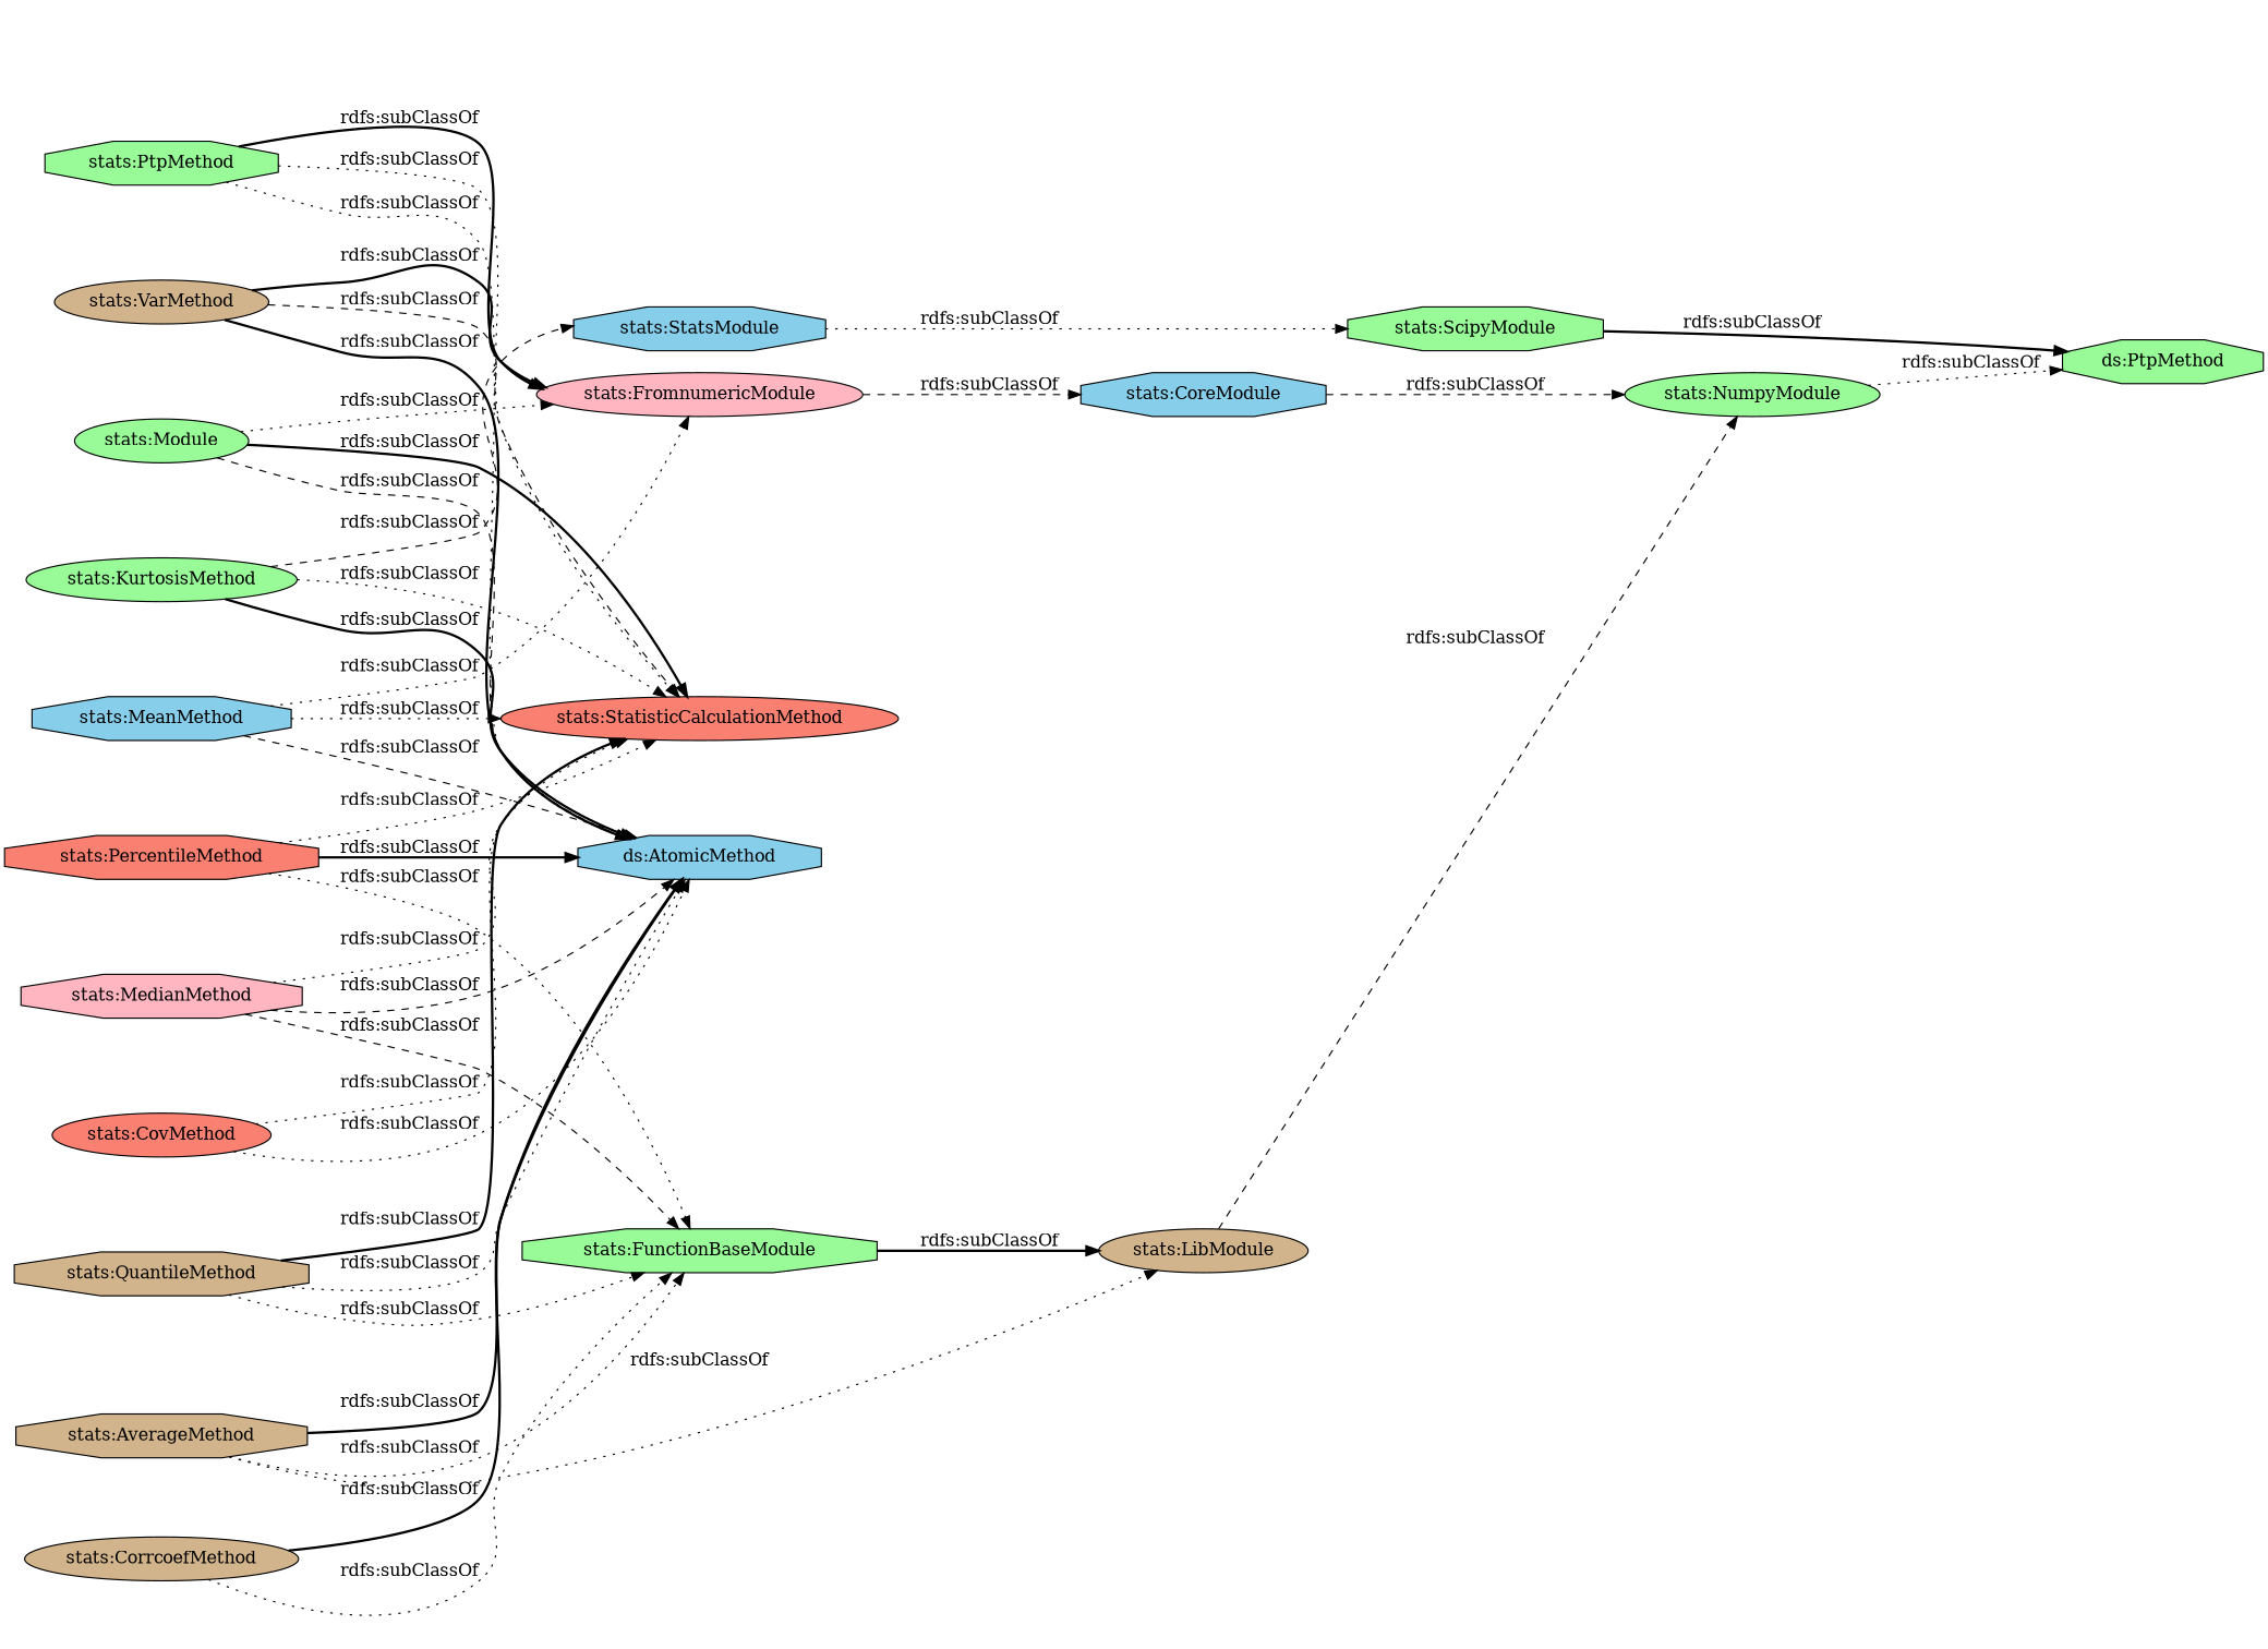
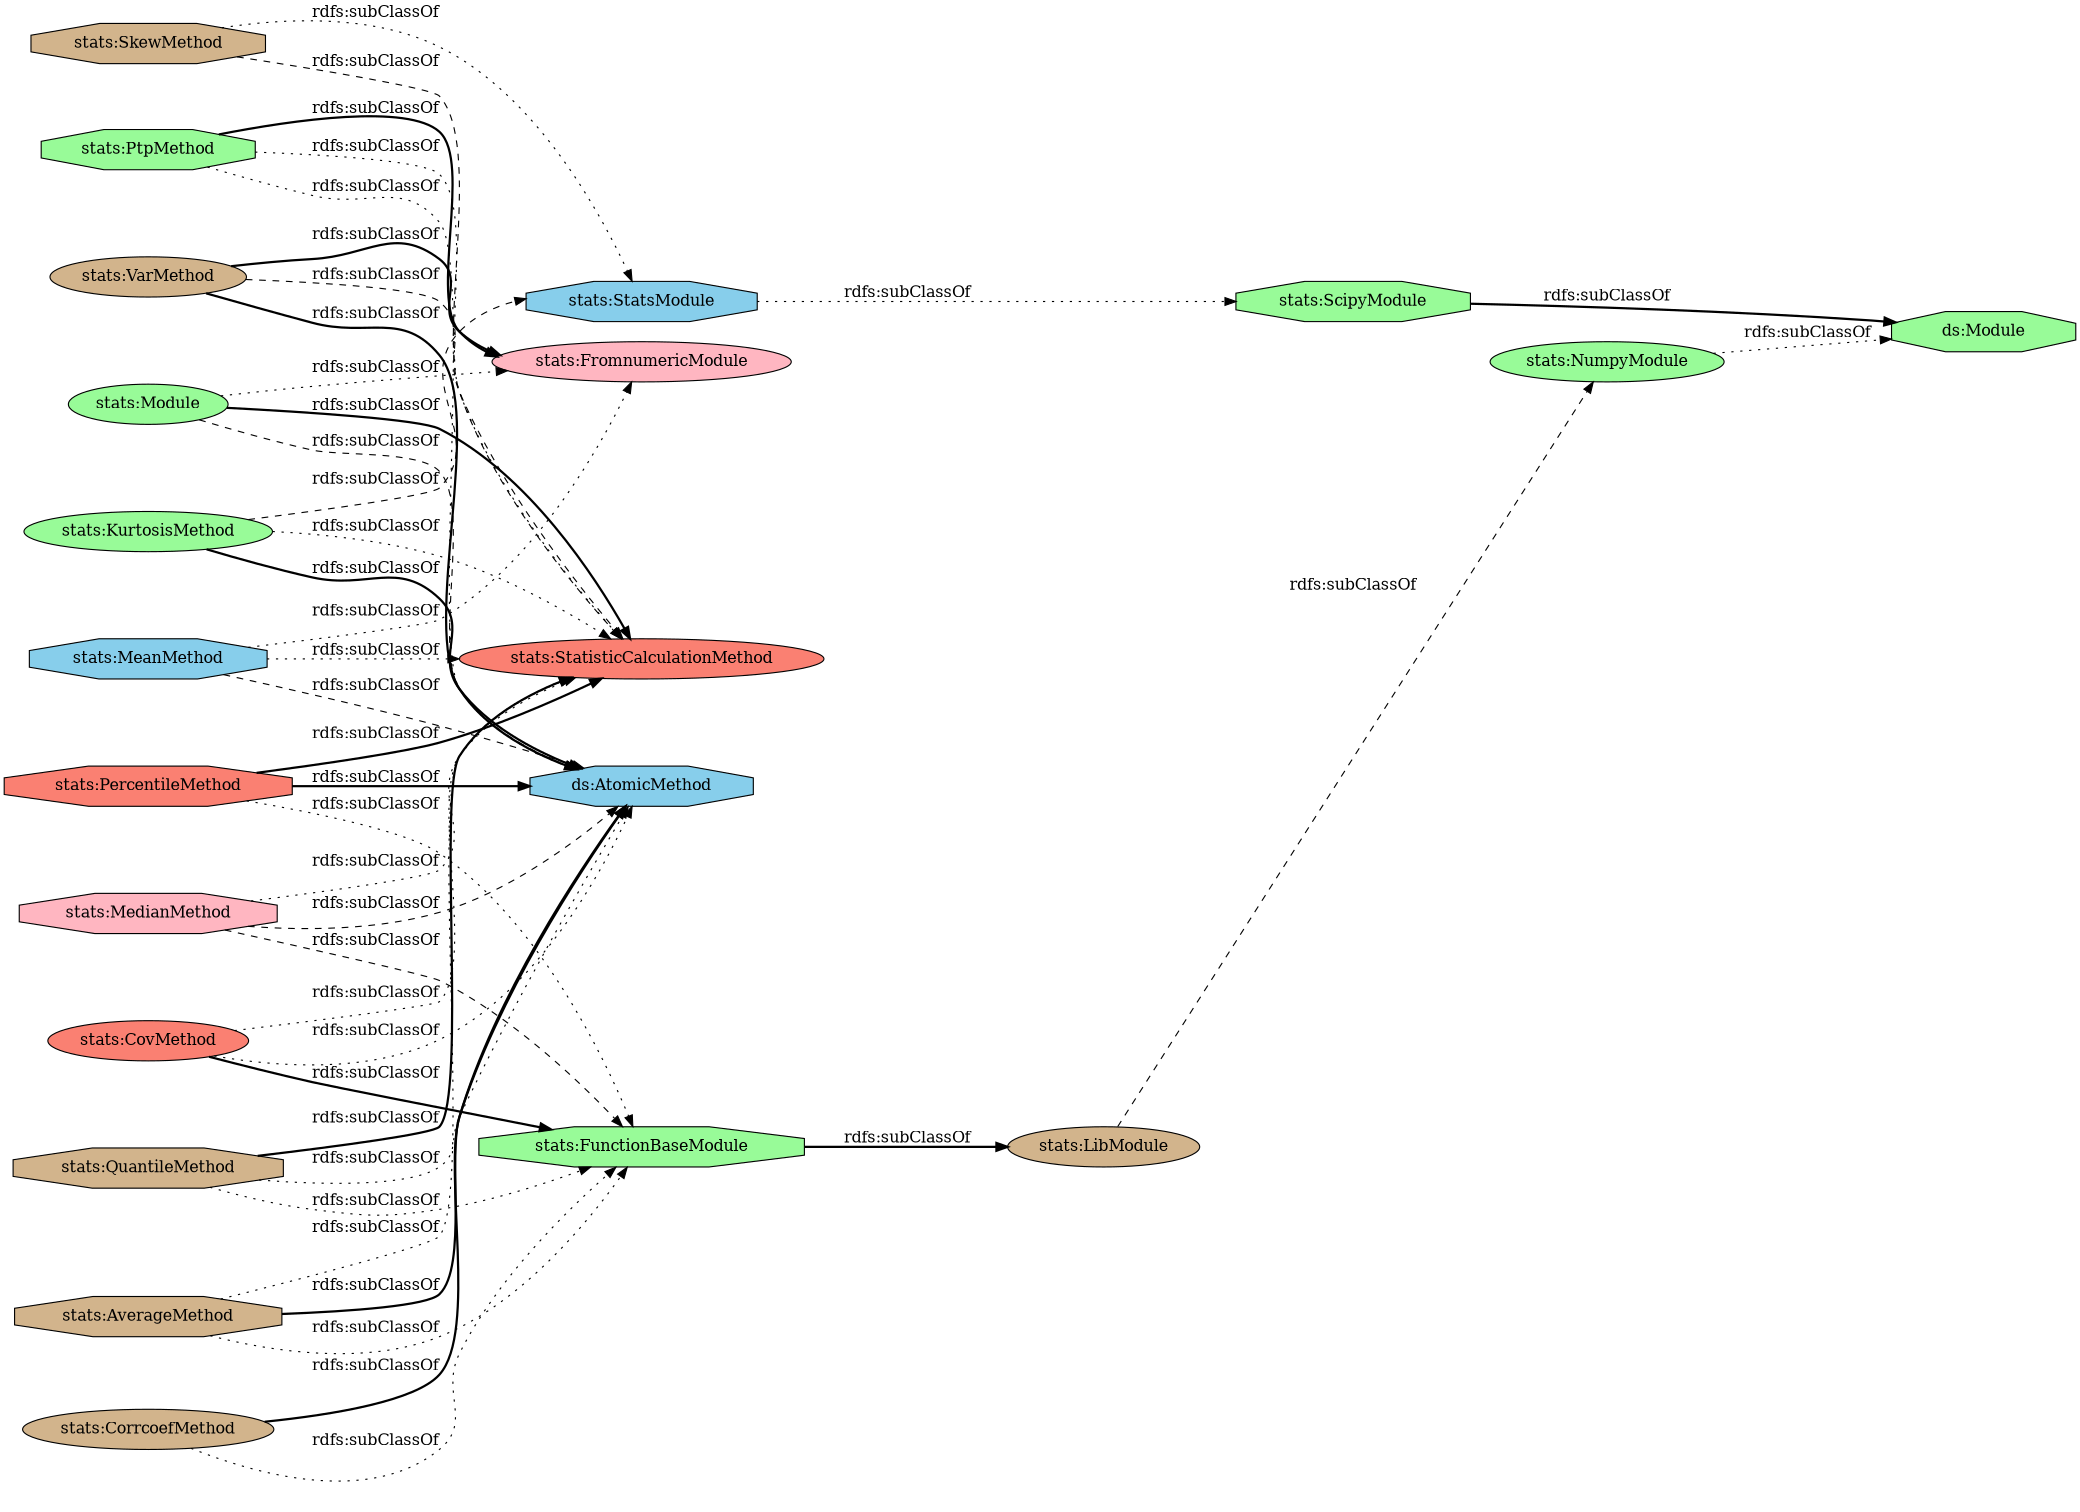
  digraph {
    rankdir=LR
    node [color=black fillcolor=palegreen shape=octagon style=filled]
    edge [style=dotted]
    "stats:KurtosisMethod" [shape=ellipse]
    "stats:StatsModule" [fillcolor=skyblue]
    "stats:StatisticCalculationMethod" [fillcolor=salmon shape=ellipse]
    "ds:AtomicMethod" [fillcolor=skyblue]
    "stats:ScipyModule"
    "stats:MedianMethod" [fillcolor=lightpink]
    "stats:FunctionBaseModule"
    "stats:LibModule" [fillcolor=tan shape=ellipse]
    "stats:NumpyModule" [shape=ellipse]
-   "stats:CoreModule" [fillcolor=skyblue]
-   "ds:Module" [label="ds:PtpMethod"]
+   "ds:Module"
    "stats:CovMethod" [fillcolor=salmon shape=ellipse]
    "stats:VarMethod" [fillcolor=tan shape=ellipse]
    "stats:FromnumericModule" [fillcolor=lightpink shape=ellipse]
    "stats:PtpMethod"
    "stats:QuantileMethod" [fillcolor=tan]
    "stats:AverageMethod" [fillcolor=tan]
    "stats:PercentileMethod" [fillcolor=salmon]
    n19 [label="stats:Module" shape=ellipse]
    "stats:MeanMethod" [fillcolor=skyblue]
    "stats:CorrcoefMethod" [fillcolor=tan shape=ellipse]
+   "stats:SkewMethod" [fillcolor=tan]
    "stats:KurtosisMethod" -> "stats:StatsModule" [label="rdfs:subClassOf" style=dashed]
    "stats:KurtosisMethod" -> "stats:StatisticCalculationMethod" [label="rdfs:subClassOf"]
    "stats:KurtosisMethod" -> "ds:AtomicMethod" [label="rdfs:subClassOf" style=bold]
    "stats:StatsModule" -> "stats:ScipyModule" [label="rdfs:subClassOf"]
    "stats:ScipyModule" -> "ds:Module" [label="rdfs:subClassOf" style=bold]
    "stats:MedianMethod" -> "stats:StatisticCalculationMethod" [label="rdfs:subClassOf"]
    "stats:MedianMethod" -> "ds:AtomicMethod" [label="rdfs:subClassOf" style=dashed]
    "stats:MedianMethod" -> "stats:FunctionBaseModule" [label="rdfs:subClassOf" style=dashed]
    "stats:FunctionBaseModule" -> "stats:LibModule" [label="rdfs:subClassOf" style=bold]
    "stats:LibModule" -> "stats:NumpyModule" [label="rdfs:subClassOf" style=dashed]
    "stats:NumpyModule" -> "ds:Module" [label="rdfs:subClassOf"]
-   "stats:CoreModule" -> "stats:NumpyModule" [label="rdfs:subClassOf" style=dashed]
    "stats:CovMethod" -> "stats:StatisticCalculationMethod" [label="rdfs:subClassOf"]
    "stats:CovMethod" -> "ds:AtomicMethod" [label="rdfs:subClassOf"]
+   "stats:CovMethod" -> "stats:FunctionBaseModule" [label="rdfs:subClassOf" style=bold]
    "stats:VarMethod" -> "stats:StatisticCalculationMethod" [label="rdfs:subClassOf" style=dashed]
    "stats:VarMethod" -> "ds:AtomicMethod" [label="rdfs:subClassOf" style=bold]
    "stats:VarMethod" -> "stats:FromnumericModule" [label="rdfs:subClassOf" style=bold]
-   "stats:FromnumericModule" -> "stats:CoreModule" [label="rdfs:subClassOf" style=dashed]
    "stats:PtpMethod" -> "stats:StatisticCalculationMethod" [label="rdfs:subClassOf"]
    "stats:PtpMethod" -> "ds:AtomicMethod" [label="rdfs:subClassOf"]
    "stats:PtpMethod" -> "stats:FromnumericModule" [label="rdfs:subClassOf" style=bold]
    "stats:QuantileMethod" -> "stats:StatisticCalculationMethod" [label="rdfs:subClassOf" style=bold]
    "stats:QuantileMethod" -> "ds:AtomicMethod" [label="rdfs:subClassOf"]
    "stats:QuantileMethod" -> "stats:FunctionBaseModule" [label="rdfs:subClassOf"]
-   "stats:AverageMethod" -> "stats:LibModule" [label="rdfs:subClassOf"]
+   "stats:AverageMethod" -> "stats:StatisticCalculationMethod" [label="rdfs:subClassOf"]
    "stats:AverageMethod" -> "ds:AtomicMethod" [label="rdfs:subClassOf" style=bold]
    "stats:AverageMethod" -> "stats:FunctionBaseModule" [label="rdfs:subClassOf"]
-   "stats:PercentileMethod" -> "stats:StatisticCalculationMethod" [label="rdfs:subClassOf"]
+   "stats:PercentileMethod" -> "stats:StatisticCalculationMethod" [label="rdfs:subClassOf" style=bold]
    "stats:PercentileMethod" -> "ds:AtomicMethod" [label="rdfs:subClassOf" style=bold]
    "stats:PercentileMethod" -> "stats:FunctionBaseModule" [label="rdfs:subClassOf"]
    n19 -> "stats:StatisticCalculationMethod" [label="rdfs:subClassOf" style=bold]
    n19 -> "ds:AtomicMethod" [label="rdfs:subClassOf" style=dashed]
    n19 -> "stats:FromnumericModule" [label="rdfs:subClassOf"]
    "stats:MeanMethod" -> "stats:StatisticCalculationMethod" [label="rdfs:subClassOf"]
    "stats:MeanMethod" -> "ds:AtomicMethod" [label="rdfs:subClassOf" style=dashed]
    "stats:MeanMethod" -> "stats:FromnumericModule" [label="rdfs:subClassOf"]
    "stats:CorrcoefMethod" -> "ds:AtomicMethod" [label="rdfs:subClassOf" style=bold]
    "stats:CorrcoefMethod" -> "stats:FunctionBaseModule" [label="rdfs:subClassOf"]
+   "stats:SkewMethod" -> "stats:StatsModule" [label="rdfs:subClassOf"]
+   "stats:SkewMethod" -> "stats:StatisticCalculationMethod" [label="rdfs:subClassOf" style=dashed]
  }
